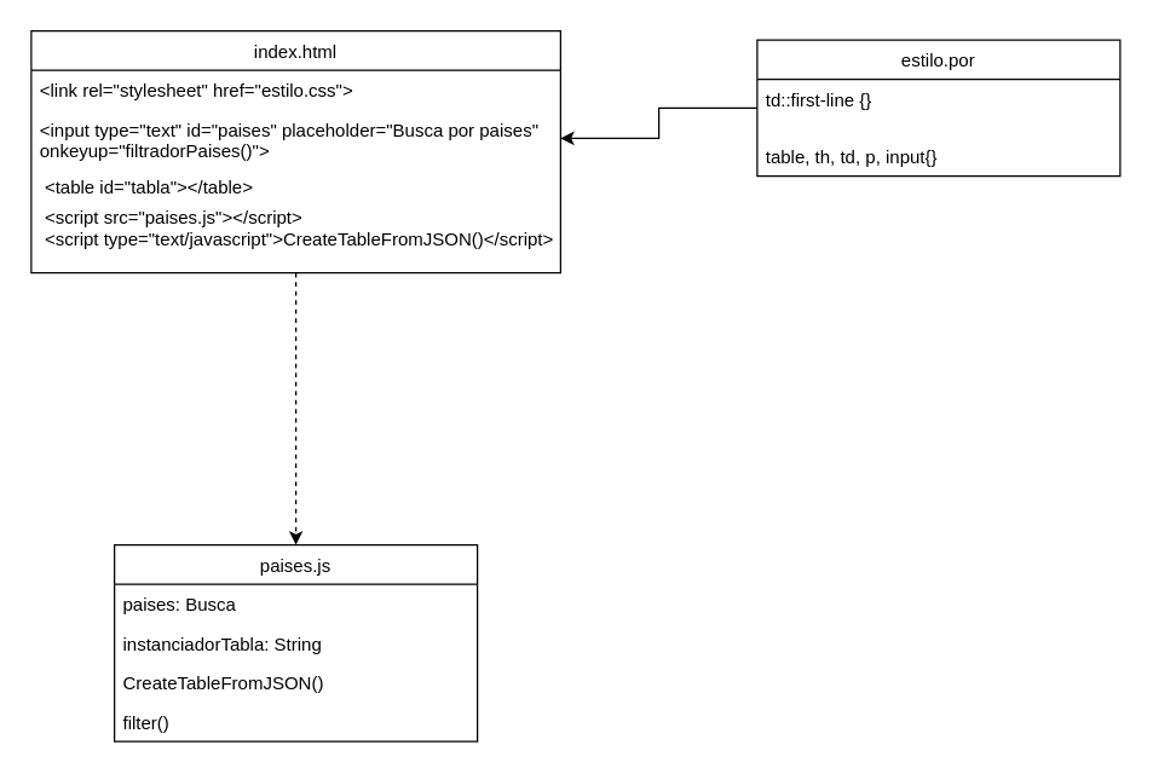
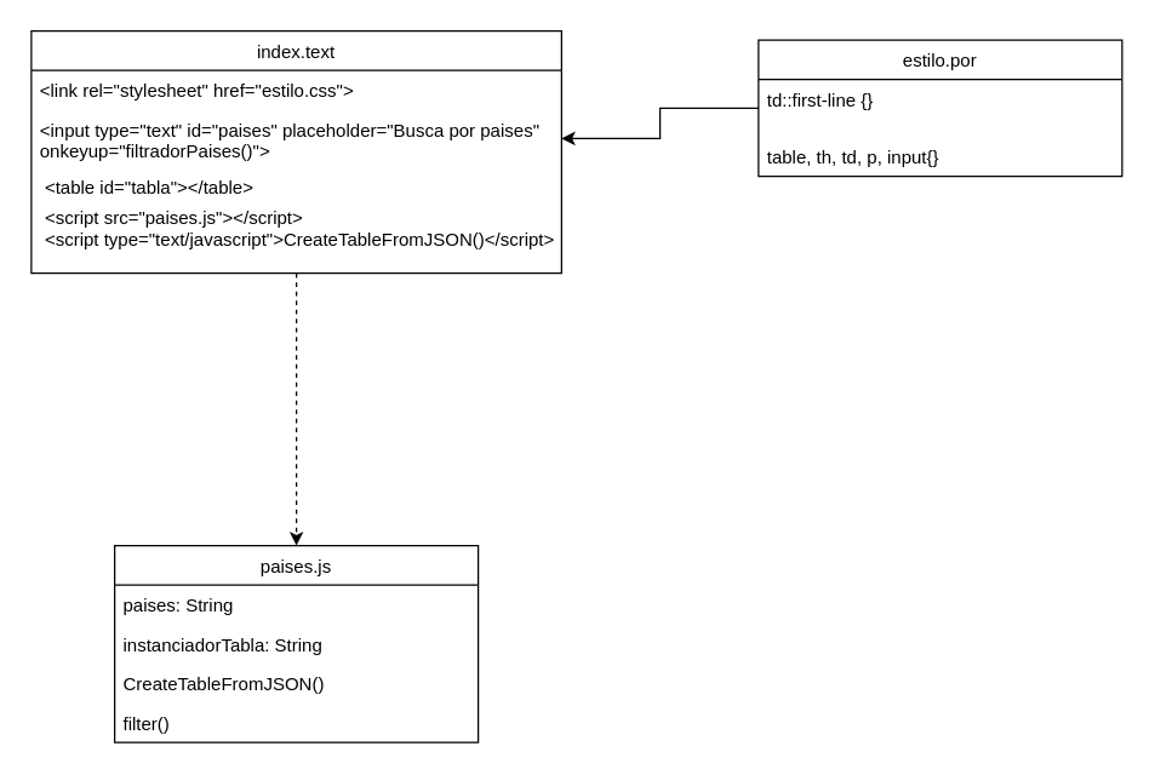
  <mxCell id="0" />
  <mxCell id="1" parent="0" />
  <mxCell id="2" value="paises.js" style="swimlane;fontStyle=0;childLayout=stackLayout;horizontal=1;startSize=26;fillColor=none;horizontalStack=0;resizeParent=1;resizeParentMax=0;resizeLast=0;collapsible=1;marginBottom=0;" parent="1" vertex="1"><mxGeometry x="75" y="360" width="240" height="130" as="geometry" /></mxCell>
- <mxCell id="3" value="paises: Busca" style="text;strokeColor=none;fillColor=none;align=left;verticalAlign=top;spacingLeft=4;spacingRight=4;overflow=hidden;rotatable=0;points=[[0,0.5],[1,0.5]];portConstraint=eastwest;" parent="2" vertex="1"><mxGeometry y="26" width="240" height="26" as="geometry" /></mxCell>
+ <mxCell id="3" value="paises: String" style="text;strokeColor=none;fillColor=none;align=left;verticalAlign=top;spacingLeft=4;spacingRight=4;overflow=hidden;rotatable=0;points=[[0,0.5],[1,0.5]];portConstraint=eastwest;" parent="2" vertex="1"><mxGeometry y="26" width="240" height="26" as="geometry" /></mxCell>
  <mxCell id="4" value="instanciadorTabla: String" style="text;strokeColor=none;fillColor=none;align=left;verticalAlign=top;spacingLeft=4;spacingRight=4;overflow=hidden;rotatable=0;points=[[0,0.5],[1,0.5]];portConstraint=eastwest;" parent="2" vertex="1"><mxGeometry y="52" width="240" height="26" as="geometry" /></mxCell>
  <mxCell id="5" value="CreateTableFromJSON()" style="text;strokeColor=none;fillColor=none;align=left;verticalAlign=top;spacingLeft=4;spacingRight=4;overflow=hidden;rotatable=0;points=[[0,0.5],[1,0.5]];portConstraint=eastwest;" parent="2" vertex="1"><mxGeometry y="78" width="240" height="26" as="geometry" /></mxCell>
  <mxCell id="6" value="filter()" style="text;strokeColor=none;fillColor=none;align=left;verticalAlign=top;spacingLeft=4;spacingRight=4;overflow=hidden;rotatable=0;points=[[0,0.5],[1,0.5]];portConstraint=eastwest;" parent="2" vertex="1"><mxGeometry y="104" width="240" height="26" as="geometry" /></mxCell>
  <mxCell id="7" style="edgeStyle=orthogonalEdgeStyle;rounded=0;orthogonalLoop=1;jettySize=auto;html=1;dashed=1;" parent="1" source="8" target="2" edge="1"><mxGeometry relative="1" as="geometry" /></mxCell>
- <mxCell id="8" value="index.html" style="swimlane;fontStyle=0;childLayout=stackLayout;horizontal=1;startSize=26;fillColor=none;horizontalStack=0;resizeParent=1;resizeParentMax=0;resizeLast=0;collapsible=1;marginBottom=0;" parent="1" vertex="1"><mxGeometry x="20" y="20" width="350" height="160" as="geometry" /></mxCell>
+ <mxCell id="8" value="index.text" style="swimlane;fontStyle=0;childLayout=stackLayout;horizontal=1;startSize=26;fillColor=none;horizontalStack=0;resizeParent=1;resizeParentMax=0;resizeLast=0;collapsible=1;marginBottom=0;" parent="1" vertex="1"><mxGeometry x="20" y="20" width="350" height="160" as="geometry" /></mxCell>
  <mxCell id="9" value="&lt;link rel=&quot;stylesheet&quot; href=&quot;estilo.css&quot;&gt;&#10;" style="text;strokeColor=none;fillColor=none;align=left;verticalAlign=top;spacingLeft=4;spacingRight=4;overflow=hidden;rotatable=0;points=[[0,0.5],[1,0.5]];portConstraint=eastwest;" parent="8" vertex="1"><mxGeometry y="26" width="350" height="26" as="geometry" /></mxCell>
  <mxCell id="10" value="&lt;input type=&quot;text&quot; id=&quot;paises&quot; placeholder=&quot;Busca por paises&quot; &#10;onkeyup=&quot;filtradorPaises()&quot;&gt;&#10;" style="text;strokeColor=none;fillColor=none;align=left;verticalAlign=top;spacingLeft=4;spacingRight=4;overflow=hidden;rotatable=0;points=[[0,0.5],[1,0.5]];portConstraint=eastwest;" parent="8" vertex="1"><mxGeometry y="52" width="350" height="38" as="geometry" /></mxCell>
  <mxCell id="11" value=" &lt;table id=&quot;tabla&quot;&gt;&lt;/table&gt;&#10;" style="text;strokeColor=none;fillColor=none;align=left;verticalAlign=top;spacingLeft=4;spacingRight=4;overflow=hidden;rotatable=0;points=[[0,0.5],[1,0.5]];portConstraint=eastwest;" parent="8" vertex="1"><mxGeometry y="90" width="350" height="20" as="geometry" /></mxCell>
  <mxCell id="12" value=" &lt;script src=&quot;paises.js&quot;&gt;&lt;/script&gt;&#10; &lt;script type=&quot;text/javascript&quot;&gt;CreateTableFromJSON()&lt;/script&gt;" style="text;strokeColor=none;fillColor=none;align=left;verticalAlign=top;spacingLeft=4;spacingRight=4;overflow=hidden;rotatable=0;points=[[0,0.5],[1,0.5]];portConstraint=eastwest;" parent="8" vertex="1"><mxGeometry y="110" width="350" height="50" as="geometry" /></mxCell>
  <mxCell id="13" style="edgeStyle=orthogonalEdgeStyle;rounded=0;orthogonalLoop=1;jettySize=auto;html=1;" parent="1" source="14" target="10" edge="1"><mxGeometry relative="1" as="geometry" /></mxCell>
  <mxCell id="14" value="estilo.por" style="swimlane;fontStyle=0;childLayout=stackLayout;horizontal=1;startSize=26;fillColor=none;horizontalStack=0;resizeParent=1;resizeParentMax=0;resizeLast=0;collapsible=1;marginBottom=0;" parent="1" vertex="1"><mxGeometry x="500" y="26" width="240" height="90" as="geometry" /></mxCell>
  <mxCell id="15" value="td::first-line {}" style="text;strokeColor=none;fillColor=none;align=left;verticalAlign=top;spacingLeft=4;spacingRight=4;overflow=hidden;rotatable=0;points=[[0,0.5],[1,0.5]];portConstraint=eastwest;" vertex="1" parent="14"><mxGeometry y="26" width="240" height="38" as="geometry" /></mxCell>
  <mxCell id="16" value="table, th, td, p, input{}" style="text;strokeColor=none;fillColor=none;align=left;verticalAlign=top;spacingLeft=4;spacingRight=4;overflow=hidden;rotatable=0;points=[[0,0.5],[1,0.5]];portConstraint=eastwest;" parent="14" vertex="1"><mxGeometry y="64" width="240" height="26" as="geometry" /></mxCell>
